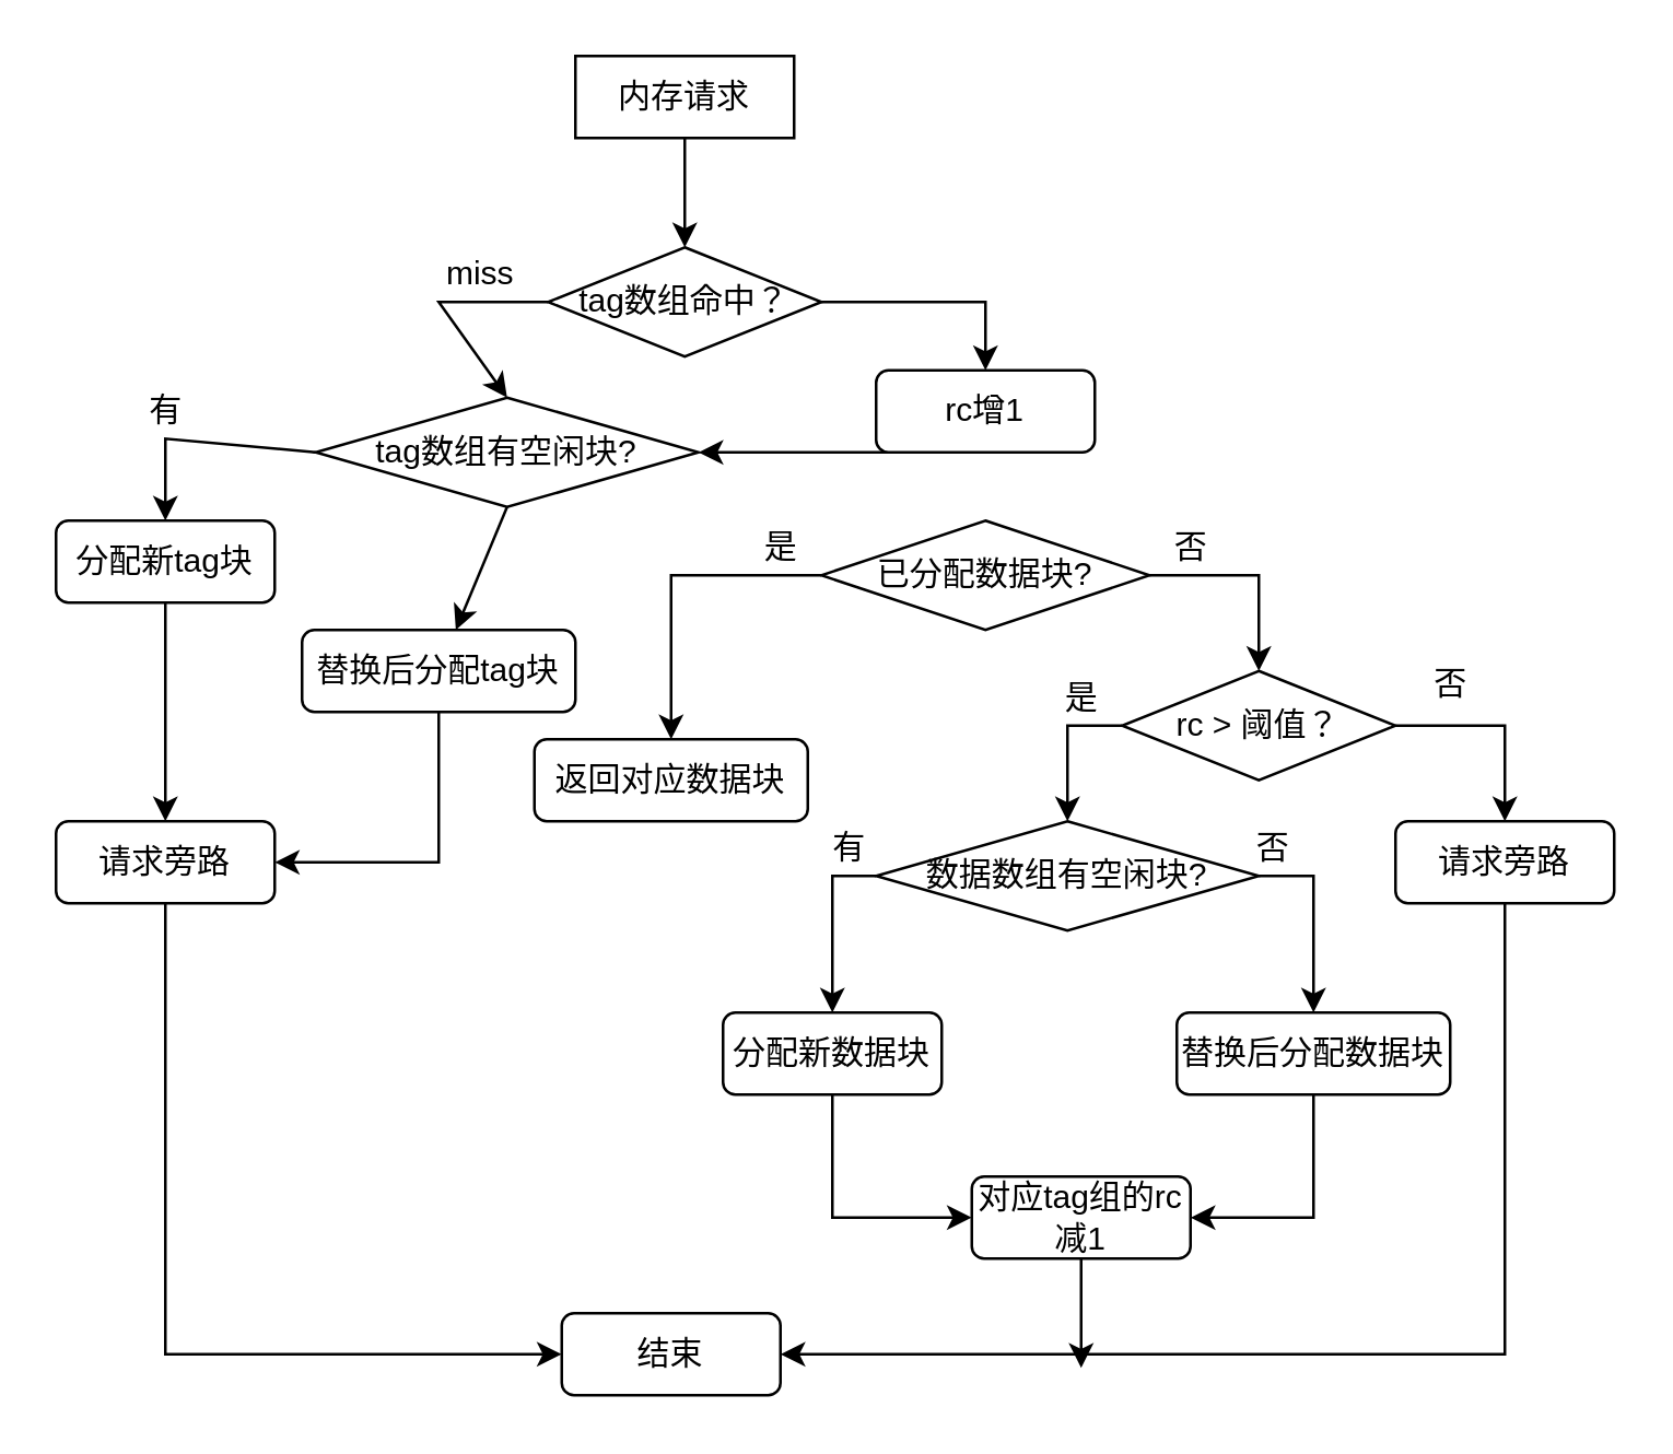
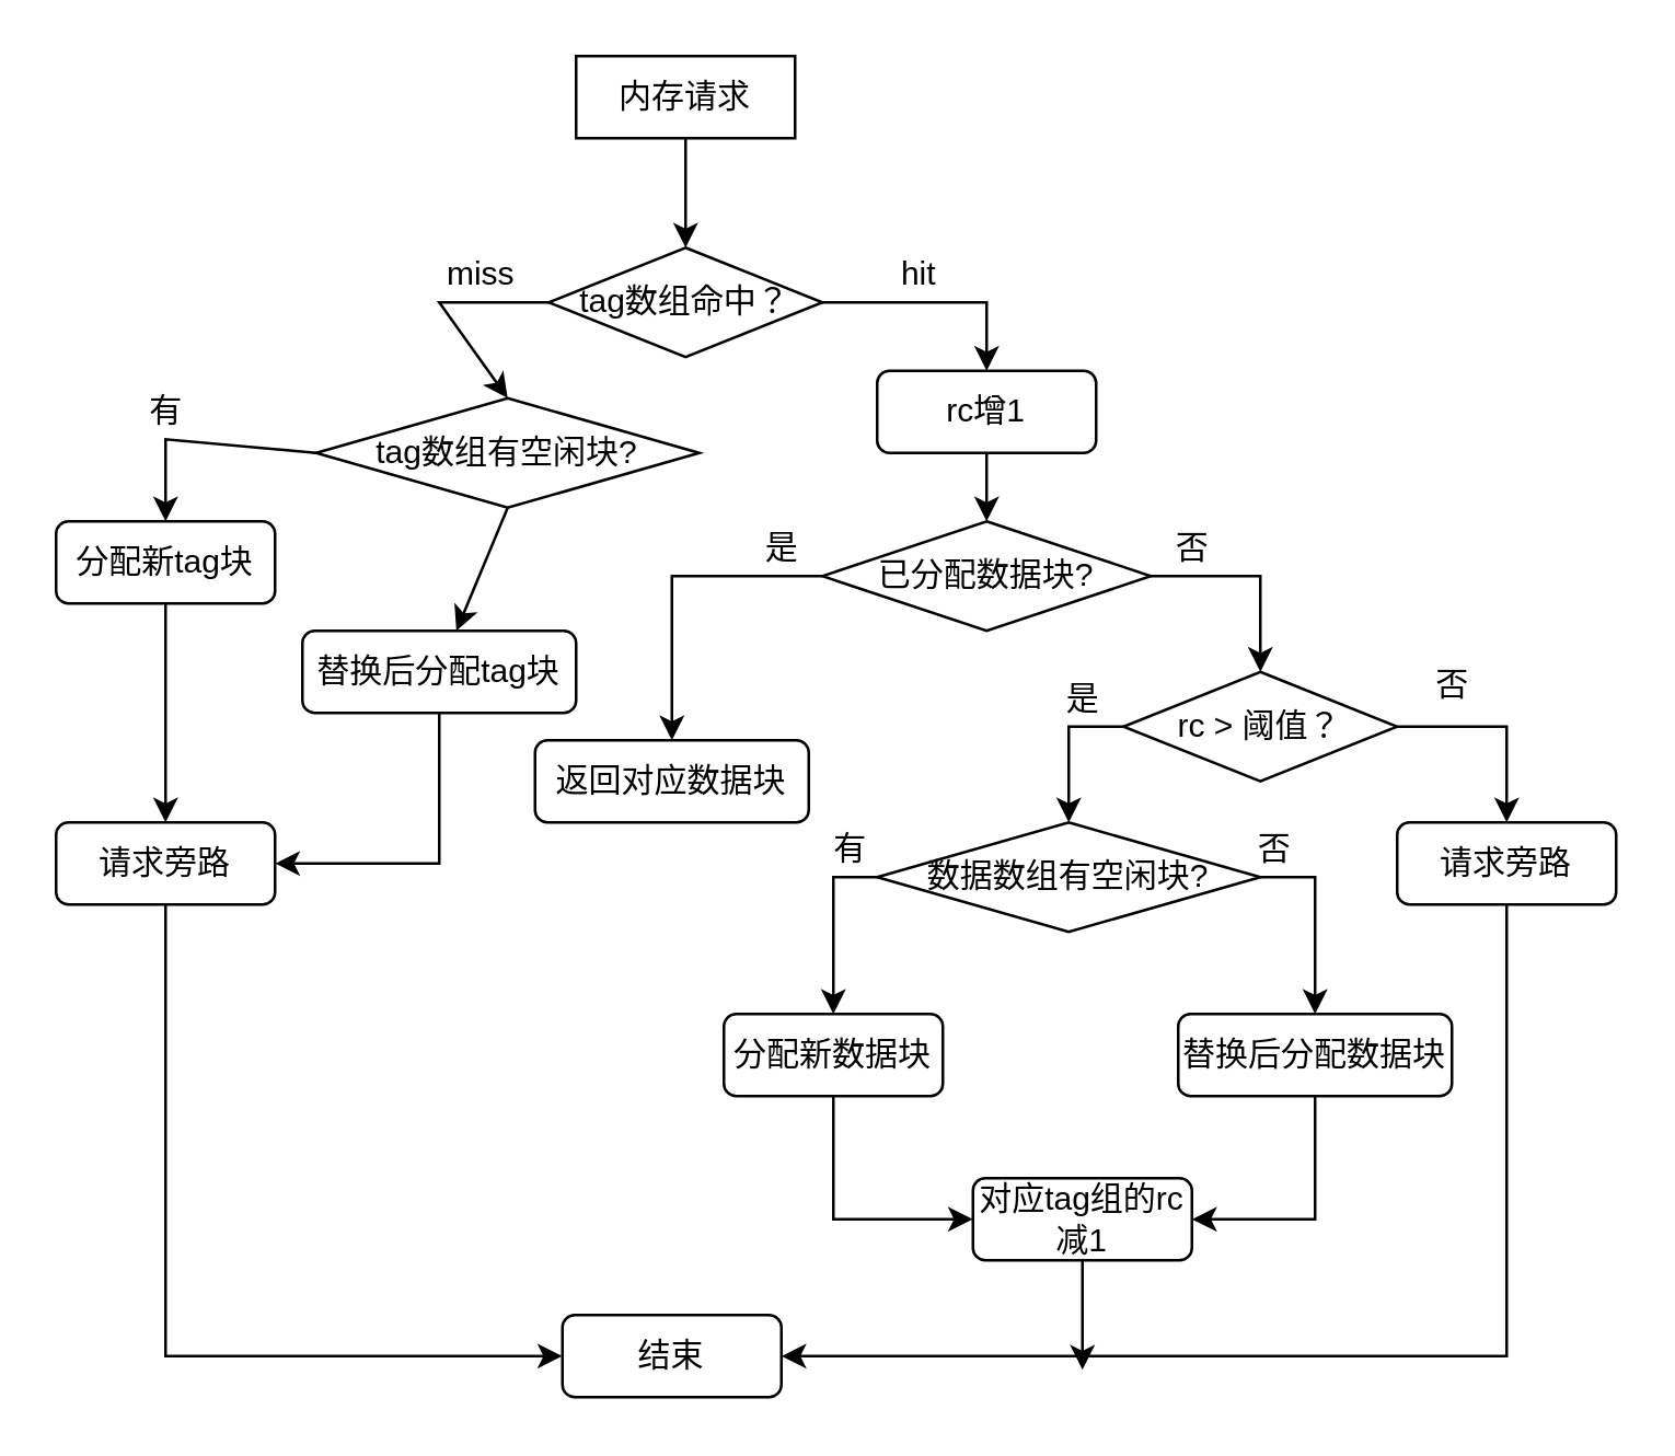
  <mxCell id="0" />
  <mxCell id="1" parent="0" />
  <mxCell id="2" style="edgeStyle=none;rounded=0;orthogonalLoop=1;jettySize=auto;html=1;exitX=0.5;exitY=1;exitDx=0;exitDy=0;entryX=0.5;entryY=0;entryDx=0;entryDy=0;" edge="1" parent="1" source="3" target="6"><mxGeometry relative="1" as="geometry" /></mxCell>
  <mxCell id="3" value="内存请求" style="whiteSpace=wrap;html=1;rounded=0;" vertex="1" parent="1"><mxGeometry x="210" y="20" width="80" height="30" as="geometry" /></mxCell>
  <mxCell id="4" style="edgeStyle=none;rounded=0;orthogonalLoop=1;jettySize=auto;html=1;exitX=0;exitY=0.5;exitDx=0;exitDy=0;entryX=0.5;entryY=0;entryDx=0;entryDy=0;" edge="1" parent="1" source="6" target="9"><mxGeometry relative="1" as="geometry"><Array as="points"><mxPoint x="160" y="110" /></Array></mxGeometry></mxCell>
  <mxCell id="5" style="edgeStyle=none;rounded=0;orthogonalLoop=1;jettySize=auto;html=1;exitX=1;exitY=0.5;exitDx=0;exitDy=0;entryX=0.5;entryY=0;entryDx=0;entryDy=0;" edge="1" parent="1" source="6" target="30"><mxGeometry relative="1" as="geometry"><Array as="points"><mxPoint x="360" y="110" /></Array></mxGeometry></mxCell>
  <mxCell id="6" value="tag数组命中？" style="rhombus;whiteSpace=wrap;html=1;" vertex="1" parent="1"><mxGeometry x="200" y="90" width="100" height="40" as="geometry" /></mxCell>
  <mxCell id="7" style="edgeStyle=none;rounded=0;orthogonalLoop=1;jettySize=auto;html=1;exitX=0;exitY=0.5;exitDx=0;exitDy=0;entryX=0.5;entryY=0;entryDx=0;entryDy=0;" edge="1" parent="1" source="9" target="12"><mxGeometry relative="1" as="geometry"><Array as="points"><mxPoint x="60" y="160" /></Array></mxGeometry></mxCell>
  <mxCell id="8" style="edgeStyle=none;rounded=0;orthogonalLoop=1;jettySize=auto;html=1;exitX=0.5;exitY=1;exitDx=0;exitDy=0;" edge="1" parent="1" source="9" target="16"><mxGeometry relative="1" as="geometry" /></mxCell>
  <mxCell id="9" value="tag数组有空闲块?" style="rhombus;whiteSpace=wrap;html=1;" vertex="1" parent="1"><mxGeometry x="115" y="145" width="140" height="40" as="geometry" /></mxCell>
  <mxCell id="10" value="miss" style="text;html=1;align=center;verticalAlign=middle;resizable=0;points=[];autosize=1;strokeColor=none;" vertex="1" parent="1"><mxGeometry x="155" y="90" width="40" height="20" as="geometry" /></mxCell>
  <mxCell id="11" style="edgeStyle=none;rounded=0;orthogonalLoop=1;jettySize=auto;html=1;exitX=0.5;exitY=1;exitDx=0;exitDy=0;entryX=0.5;entryY=0;entryDx=0;entryDy=0;" edge="1" parent="1" source="12" target="14"><mxGeometry relative="1" as="geometry" /></mxCell>
  <mxCell id="12" value="分配新tag块" style="rounded=1;whiteSpace=wrap;html=1;" vertex="1" parent="1"><mxGeometry x="20" y="190" width="80" height="30" as="geometry" /></mxCell>
  <mxCell id="13" style="edgeStyle=none;rounded=0;orthogonalLoop=1;jettySize=auto;html=1;exitX=0.5;exitY=1;exitDx=0;exitDy=0;entryX=0;entryY=0.5;entryDx=0;entryDy=0;" edge="1" parent="1" source="14" target="23"><mxGeometry relative="1" as="geometry"><Array as="points"><mxPoint x="60" y="405" /><mxPoint x="60" y="495" /></Array></mxGeometry></mxCell>
  <mxCell id="14" value="请求旁路" style="rounded=1;whiteSpace=wrap;html=1;" vertex="1" parent="1"><mxGeometry x="20" y="300" width="80" height="30" as="geometry" /></mxCell>
  <mxCell id="15" style="edgeStyle=none;rounded=0;orthogonalLoop=1;jettySize=auto;html=1;exitX=0.5;exitY=1;exitDx=0;exitDy=0;entryX=1;entryY=0.5;entryDx=0;entryDy=0;" edge="1" parent="1" source="16" target="14"><mxGeometry relative="1" as="geometry"><Array as="points"><mxPoint x="160" y="315" /></Array></mxGeometry></mxCell>
  <mxCell id="16" value="替换后分配tag块" style="rounded=1;whiteSpace=wrap;html=1;" vertex="1" parent="1"><mxGeometry x="110" y="230" width="100" height="30" as="geometry" /></mxCell>
  <mxCell id="17" value="有" style="text;html=1;align=center;verticalAlign=middle;resizable=0;points=[];autosize=1;strokeColor=none;" vertex="1" parent="1"><mxGeometry x="45" y="140" width="30" height="20" as="geometry" /></mxCell>
  <mxCell id="18" style="edgeStyle=none;rounded=0;orthogonalLoop=1;jettySize=auto;html=1;exitX=0;exitY=0.5;exitDx=0;exitDy=0;entryX=0.5;entryY=0;entryDx=0;entryDy=0;" edge="1" parent="1" source="20" target="22"><mxGeometry relative="1" as="geometry"><Array as="points"><mxPoint x="270" y="210" /><mxPoint x="245" y="210" /></Array></mxGeometry></mxCell>
  <mxCell id="19" style="edgeStyle=none;rounded=0;orthogonalLoop=1;jettySize=auto;html=1;exitX=1;exitY=0.5;exitDx=0;exitDy=0;entryX=0.5;entryY=0;entryDx=0;entryDy=0;" edge="1" parent="1" source="20" target="27"><mxGeometry relative="1" as="geometry"><Array as="points"><mxPoint x="460" y="210" /></Array></mxGeometry></mxCell>
  <mxCell id="20" value="已分配数据块?" style="rhombus;whiteSpace=wrap;html=1;" vertex="1" parent="1"><mxGeometry x="300" y="190" width="120" height="40" as="geometry" /></mxCell>
+ <mxCell id="21" value="hit" style="text;html=1;align=center;verticalAlign=middle;resizable=0;points=[];autosize=1;strokeColor=none;" vertex="1" parent="1"><mxGeometry x="320" y="90" width="30" height="20" as="geometry" /></mxCell>
  <mxCell id="22" value="返回对应数据块" style="rounded=1;whiteSpace=wrap;html=1;" vertex="1" parent="1"><mxGeometry x="195" y="270" width="100" height="30" as="geometry" /></mxCell>
  <mxCell id="23" value="结束" style="rounded=1;whiteSpace=wrap;html=1;" vertex="1" parent="1"><mxGeometry x="205" y="480" width="80" height="30" as="geometry" /></mxCell>
  <mxCell id="24" value="是" style="text;html=1;align=center;verticalAlign=middle;resizable=0;points=[];autosize=1;strokeColor=none;" vertex="1" parent="1"><mxGeometry x="270" y="190" width="30" height="20" as="geometry" /></mxCell>
  <mxCell id="25" style="edgeStyle=none;rounded=0;orthogonalLoop=1;jettySize=auto;html=1;exitX=1;exitY=0.5;exitDx=0;exitDy=0;entryX=0.5;entryY=0;entryDx=0;entryDy=0;" edge="1" parent="1" source="27" target="32"><mxGeometry relative="1" as="geometry"><Array as="points"><mxPoint x="550" y="265" /></Array></mxGeometry></mxCell>
  <mxCell id="26" style="edgeStyle=none;rounded=0;orthogonalLoop=1;jettySize=auto;html=1;exitX=0;exitY=0.5;exitDx=0;exitDy=0;entryX=0.5;entryY=0;entryDx=0;entryDy=0;" edge="1" parent="1" source="27" target="35"><mxGeometry relative="1" as="geometry"><Array as="points"><mxPoint x="390" y="265" /></Array></mxGeometry></mxCell>
  <mxCell id="27" value="rc &amp;gt; 阈值？" style="rhombus;whiteSpace=wrap;html=1;" vertex="1" parent="1"><mxGeometry x="410" y="245" width="100" height="40" as="geometry" /></mxCell>
  <mxCell id="28" value="否" style="text;html=1;align=center;verticalAlign=middle;resizable=0;points=[];autosize=1;strokeColor=none;" vertex="1" parent="1"><mxGeometry x="420" y="190" width="30" height="20" as="geometry" /></mxCell>
- <mxCell id="29" style="edgeStyle=none;rounded=0;orthogonalLoop=1;jettySize=auto;html=1;exitX=0.5;exitY=1;exitDx=0;exitDy=0;" edge="1" parent="1" source="30" target="9"><mxGeometry relative="1" as="geometry" /></mxCell>
+ <mxCell id="29" style="edgeStyle=none;rounded=0;orthogonalLoop=1;jettySize=auto;html=1;exitX=0.5;exitY=1;exitDx=0;exitDy=0;entryX=0.5;entryY=0;entryDx=0;entryDy=0;" edge="1" parent="1" source="30" target="20"><mxGeometry relative="1" as="geometry" /></mxCell>
  <mxCell id="30" value="rc增1" style="rounded=1;whiteSpace=wrap;html=1;" vertex="1" parent="1"><mxGeometry x="320" y="135" width="80" height="30" as="geometry" /></mxCell>
  <mxCell id="31" style="edgeStyle=none;rounded=0;orthogonalLoop=1;jettySize=auto;html=1;exitX=0.5;exitY=1;exitDx=0;exitDy=0;entryX=1;entryY=0.5;entryDx=0;entryDy=0;" edge="1" parent="1" source="32" target="23"><mxGeometry relative="1" as="geometry"><Array as="points"><mxPoint x="550" y="405" /><mxPoint x="550" y="495" /></Array></mxGeometry></mxCell>
  <mxCell id="32" value="请求旁路" style="rounded=1;whiteSpace=wrap;html=1;" vertex="1" parent="1"><mxGeometry x="510" y="300" width="80" height="30" as="geometry" /></mxCell>
  <mxCell id="33" style="edgeStyle=none;rounded=0;orthogonalLoop=1;jettySize=auto;html=1;exitX=0;exitY=0.5;exitDx=0;exitDy=0;entryX=0.5;entryY=0;entryDx=0;entryDy=0;" edge="1" parent="1" source="35" target="39"><mxGeometry relative="1" as="geometry"><mxPoint x="298" y="370" as="targetPoint" /><Array as="points"><mxPoint x="304" y="320" /></Array></mxGeometry></mxCell>
  <mxCell id="34" style="edgeStyle=none;rounded=0;orthogonalLoop=1;jettySize=auto;html=1;exitX=1;exitY=0.5;exitDx=0;exitDy=0;" edge="1" parent="1" source="35" target="41"><mxGeometry relative="1" as="geometry"><Array as="points"><mxPoint x="480" y="320" /></Array></mxGeometry></mxCell>
  <mxCell id="35" value="数据数组有空闲块?" style="rhombus;whiteSpace=wrap;html=1;" vertex="1" parent="1"><mxGeometry x="320" y="300" width="140" height="40" as="geometry" /></mxCell>
  <mxCell id="36" value="否" style="text;html=1;align=center;verticalAlign=middle;resizable=0;points=[];autosize=1;strokeColor=none;" vertex="1" parent="1"><mxGeometry x="515" y="240" width="30" height="20" as="geometry" /></mxCell>
  <mxCell id="37" value="是" style="text;html=1;align=center;verticalAlign=middle;resizable=0;points=[];autosize=1;strokeColor=none;" vertex="1" parent="1"><mxGeometry x="380" y="245" width="30" height="20" as="geometry" /></mxCell>
  <mxCell id="38" style="edgeStyle=none;rounded=0;orthogonalLoop=1;jettySize=auto;html=1;exitX=0.5;exitY=1;exitDx=0;exitDy=0;entryX=0;entryY=0.5;entryDx=0;entryDy=0;" edge="1" parent="1" source="39" target="45"><mxGeometry relative="1" as="geometry"><Array as="points"><mxPoint x="304" y="445" /></Array></mxGeometry></mxCell>
  <mxCell id="39" value="分配新数据块" style="rounded=1;whiteSpace=wrap;html=1;" vertex="1" parent="1"><mxGeometry x="264" y="370" width="80" height="30" as="geometry" /></mxCell>
  <mxCell id="40" style="edgeStyle=none;rounded=0;orthogonalLoop=1;jettySize=auto;html=1;exitX=0.5;exitY=1;exitDx=0;exitDy=0;entryX=1;entryY=0.5;entryDx=0;entryDy=0;" edge="1" parent="1" source="41" target="45"><mxGeometry relative="1" as="geometry"><Array as="points"><mxPoint x="480" y="445" /></Array></mxGeometry></mxCell>
  <mxCell id="41" value="替换后分配数据块" style="rounded=1;whiteSpace=wrap;html=1;" vertex="1" parent="1"><mxGeometry x="430" y="370" width="100" height="30" as="geometry" /></mxCell>
  <mxCell id="42" value="有" style="text;html=1;align=center;verticalAlign=middle;resizable=0;points=[];autosize=1;strokeColor=none;" vertex="1" parent="1"><mxGeometry x="295" y="300" width="30" height="20" as="geometry" /></mxCell>
  <mxCell id="43" value="否" style="text;html=1;align=center;verticalAlign=middle;resizable=0;points=[];autosize=1;strokeColor=none;" vertex="1" parent="1"><mxGeometry x="450" y="300" width="30" height="20" as="geometry" /></mxCell>
  <mxCell id="44" style="edgeStyle=none;rounded=0;orthogonalLoop=1;jettySize=auto;html=1;exitX=0.5;exitY=1;exitDx=0;exitDy=0;" edge="1" parent="1" source="45"><mxGeometry relative="1" as="geometry"><mxPoint x="395" y="500" as="targetPoint" /><Array as="points"><mxPoint x="395" y="480" /><mxPoint x="395" y="470" /></Array></mxGeometry></mxCell>
  <mxCell id="45" value="对应tag组的rc减1" style="rounded=1;whiteSpace=wrap;html=1;" vertex="1" parent="1"><mxGeometry x="355" y="430" width="80" height="30" as="geometry" /></mxCell>
